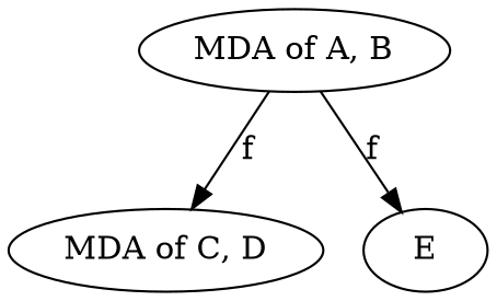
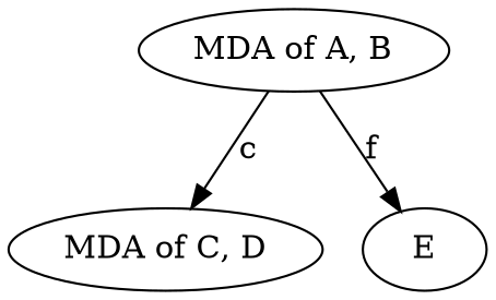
  digraph {
    edge [color=black dir=forward fontcolor=black penwidth=1.0]
    "MDA of A, B"
    "MDA of C, D"
    E
-   "MDA of A, B" -> "MDA of C, D" [label=f]
+   "MDA of A, B" -> "MDA of C, D" [label=c]
    "MDA of A, B" -> E [label=f]
  }
